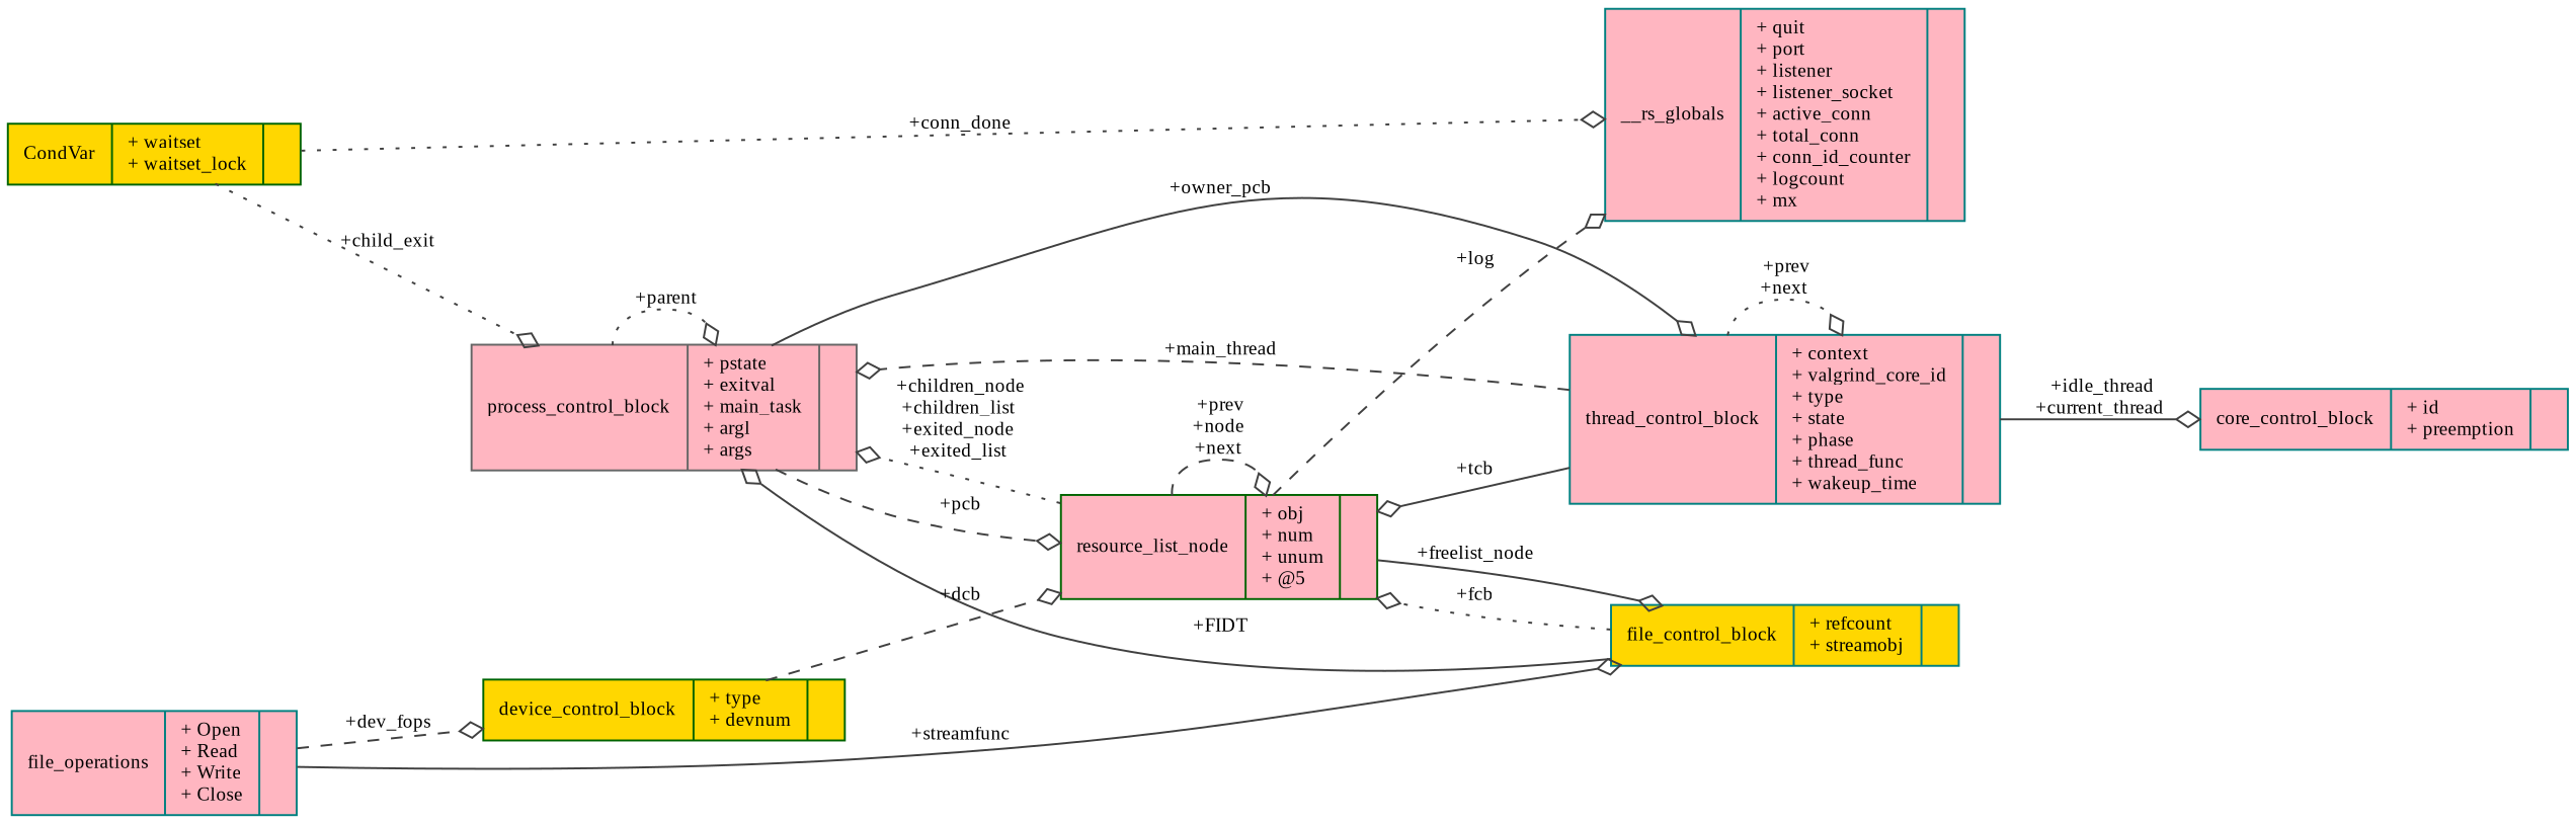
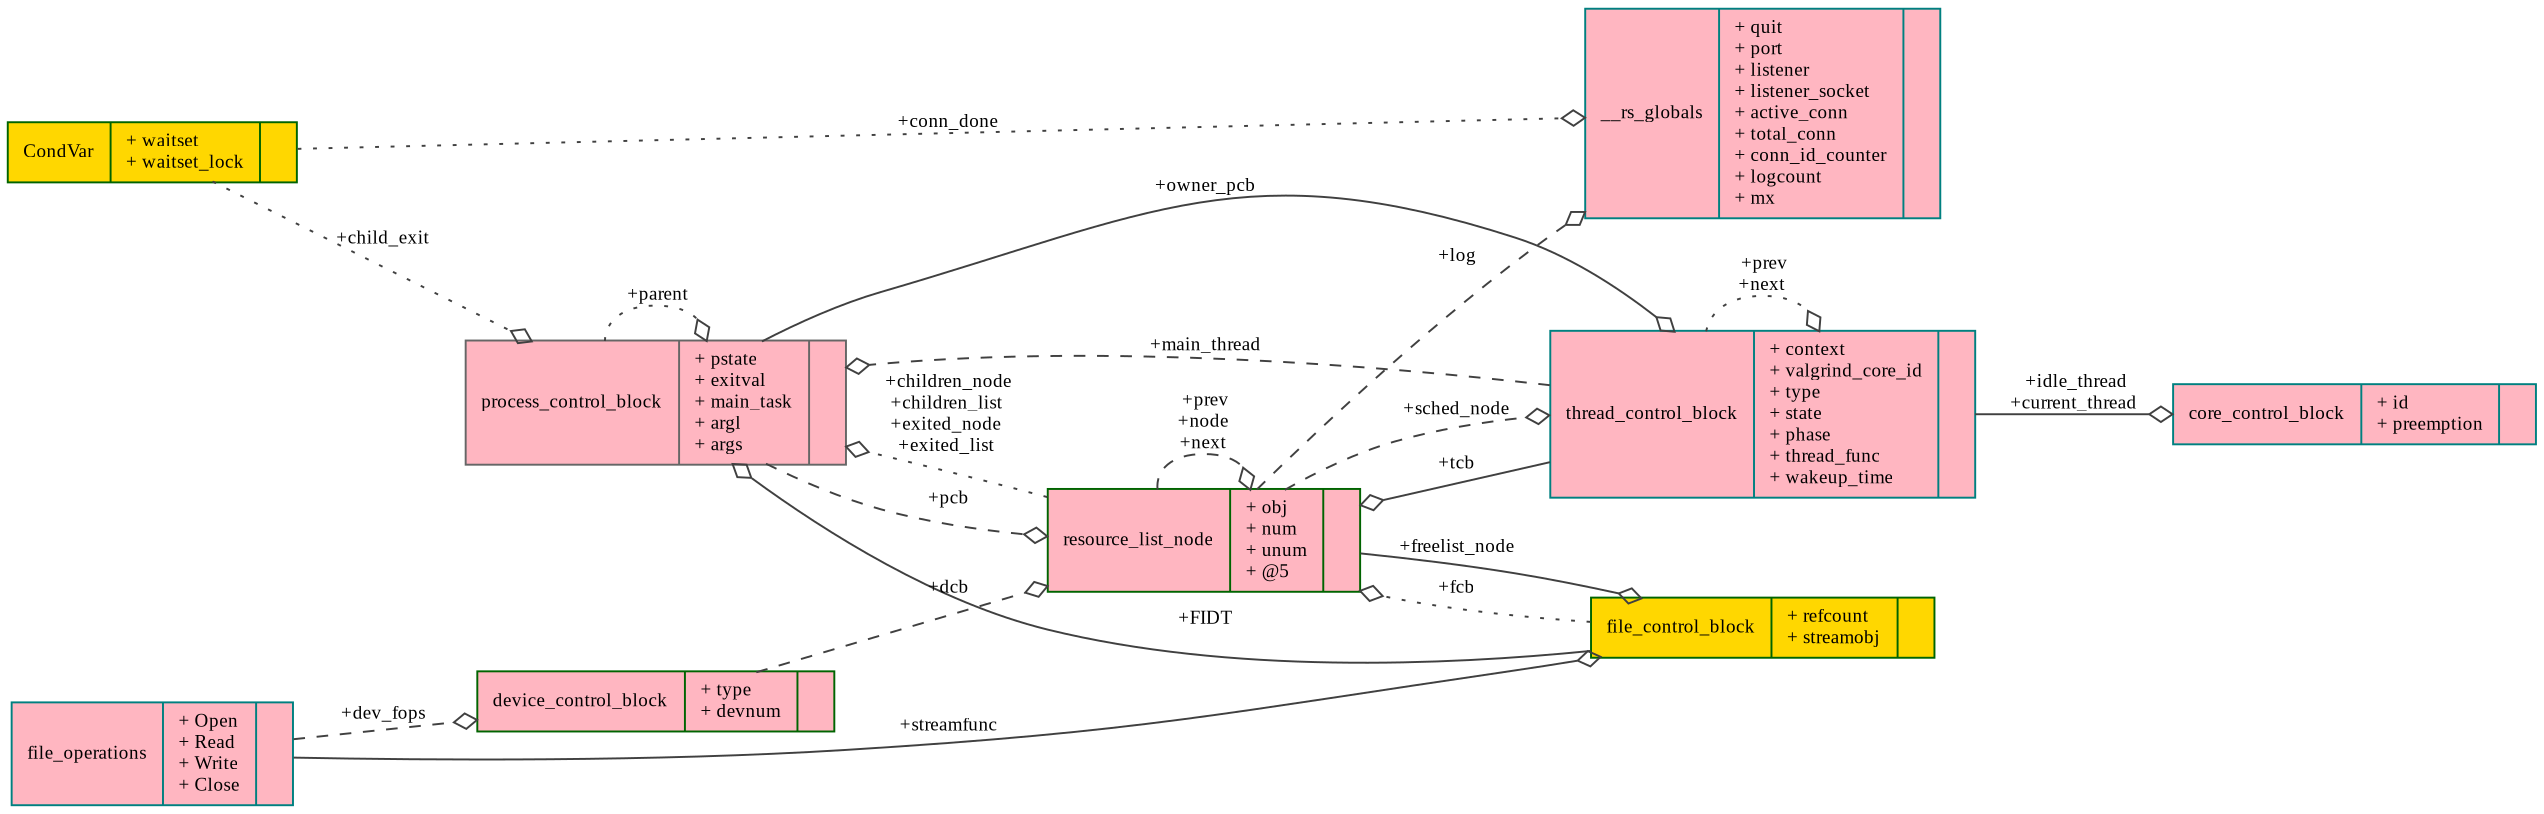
  digraph {
    fontname="Liberation Serif"
    rankdir=LR
    node [color=teal fillcolor=lightpink fontname="Liberation Serif" fontsize=10 shape=record style=filled]
    edge [arrowhead=odiamond color=grey25 fontname="Liberation Serif" fontsize=10 labelfontname=Helvetica labelfontsize=10 style=dashed]
    n1 [fontcolor=black height=0.2 label="{__rs_globals\n|+ quit\l+ port\l+ listener\l+ listener_socket\l+ active_conn\l+ total_conn\l+ conn_id_counter\l+ logcount\l+ mx\l|}" width=0.4]
    n2 [color=darkgreen fillcolor=gold height=0.2 label="{CondVar\n|+ waitset\l+ waitset_lock\l|}" width=0.4]
    n3 [color=gray40 height=0.2 label="{process_control_block\n|+ pstate\l+ exitval\l+ main_task\l+ argl\l+ args\l|}" width=0.4]
    n4 [color=darkgreen height=0.2 label="{resource_list_node\n|+ obj\l+ num\l+ unum\l+ @5\l|}" width=0.4]
    n5 [height=0.2 label="{thread_control_block\n|+ context\l+ valgrind_core_id\l+ type\l+ state\l+ phase\l+ thread_func\l+ wakeup_time\l|}" width=0.4]
-   n6 [fillcolor=gold height=0.2 label="{file_control_block\n|+ refcount\l+ streamobj\l|}" width=0.4]
+   n6 [color=darkgreen fillcolor=gold height=0.2 label="{file_control_block\n|+ refcount\l+ streamobj\l|}" width=0.4]
    n7 [height=0.2 label="{core_control_block\n|+ id\l+ preemption\l|}" width=0.4]
    n8 [height=0.2 label="{file_operations\n|+ Open\l+ Read\l+ Write\l+ Close\l|}" width=0.4]
-   n9 [color=darkgreen fillcolor=gold height=0.2 label="{device_control_block\n|+ type\l+ devnum\l|}" width=0.4]
+   n9 [color=darkgreen height=0.2 label="{device_control_block\n|+ type\l+ devnum\l|}" width=0.4]
    n2 -> n1 [label=" +conn_done" style=dotted]
    n2 -> n3 [label=" +child_exit" style=dotted]
    n3 -> n3 [label=" +parent" style=dotted]
    n3 -> n4 [label=" +pcb"]
    n3 -> n5 [label=" +owner_pcb" style=solid]
    n4 -> n1 [label=" +log"]
    n4 -> n3 [label=" +children_node\n+children_list\n+exited_node\n+exited_list" style=dotted]
    n4 -> n4 [label=" +prev\n+node\n+next"]
+   n4 -> n5 [label=" +sched_node"]
    n4 -> n6 [label=" +freelist_node" style=solid]
    n5 -> n3 [label=" +main_thread"]
    n5 -> n4 [label=" +tcb" style=solid]
    n5 -> n5 [label=" +prev\n+next" style=dotted]
    n5 -> n7 [label=" +idle_thread\n+current_thread" style=solid]
    n6 -> n3 [label=" +FIDT" style=solid]
    n6 -> n4 [label=" +fcb" style=dotted]
    n8 -> n6 [label=" +streamfunc" style=solid]
    n8 -> n9 [label=" +dev_fops"]
    n9 -> n4 [label=" +dcb"]
  }
